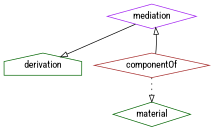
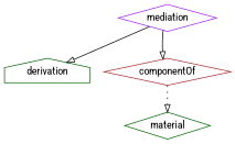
  strict digraph {
    fontname="Roboto Condensed"
    node [color=darkgreen fontname="Roboto Condensed" shape=diamond]
    edge [arrowhead=onormal fontname="Roboto Condensed" style=solid]
    derivation [shape=house]
    mediation [color=purple]
    componentOf [color=brown]
    material
    mediation -> derivation
-   componentOf -> mediation
+   mediation -> componentOf
    componentOf -> material [style=dotted]
  }
